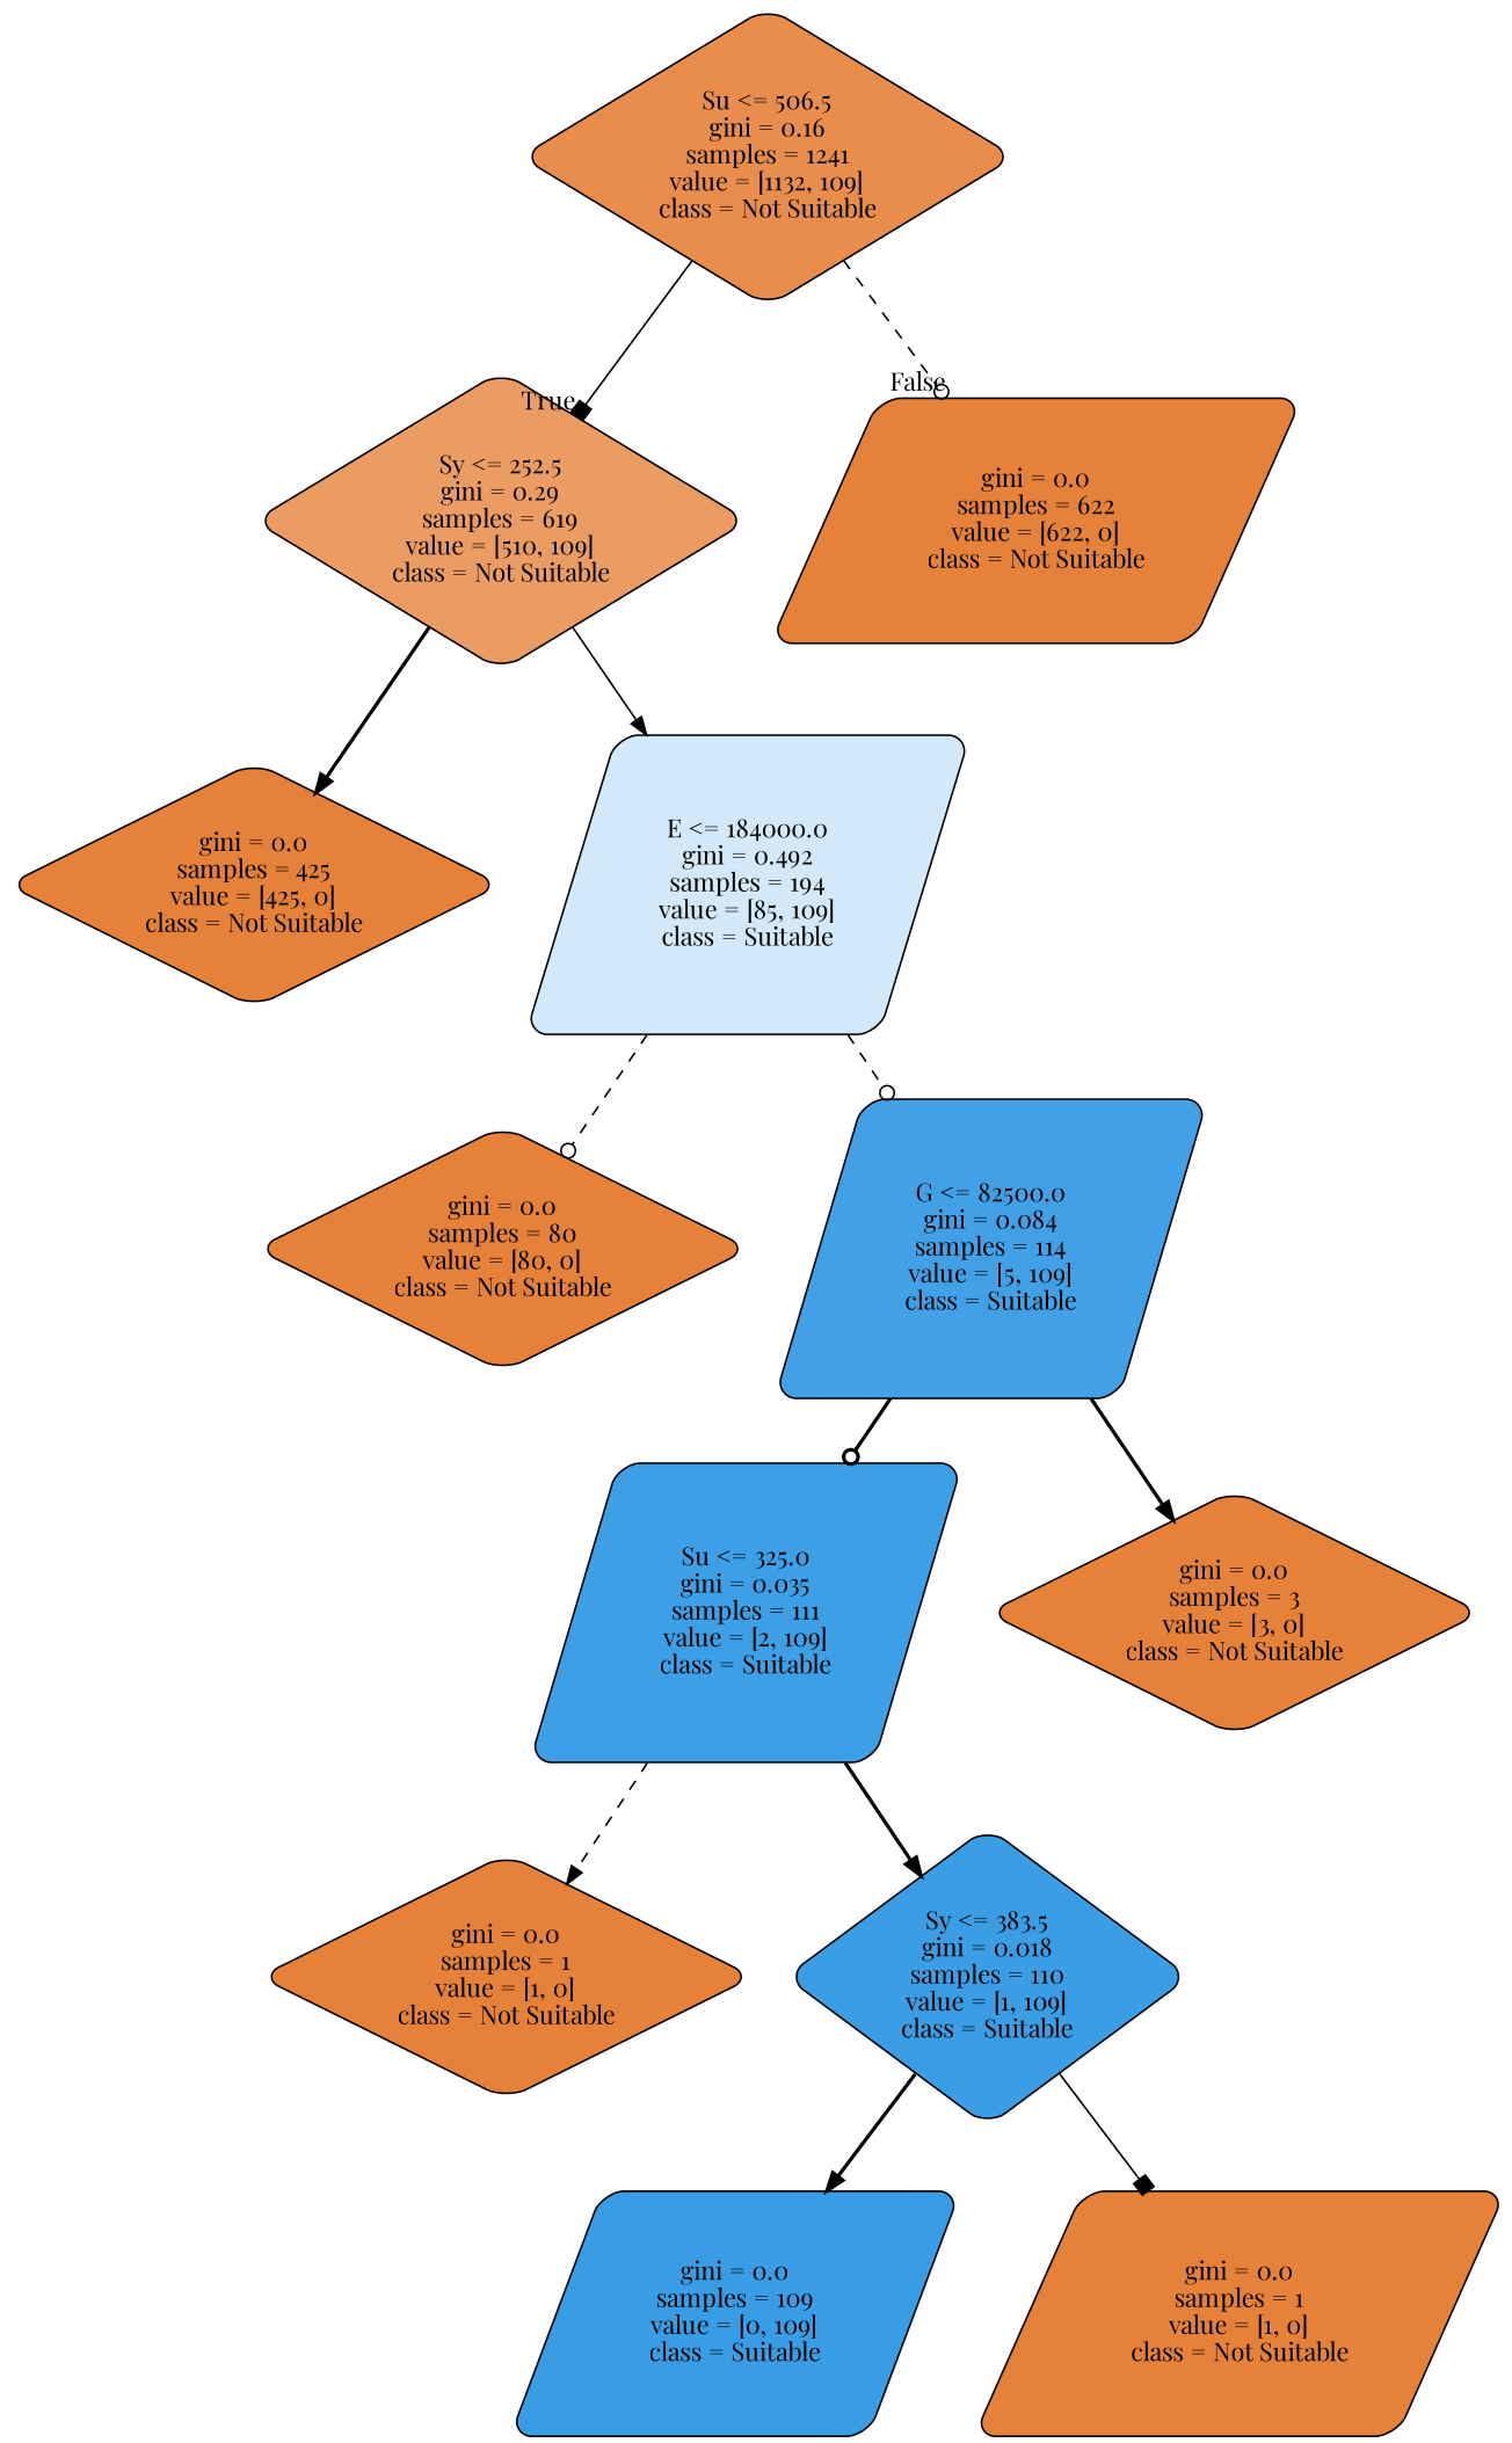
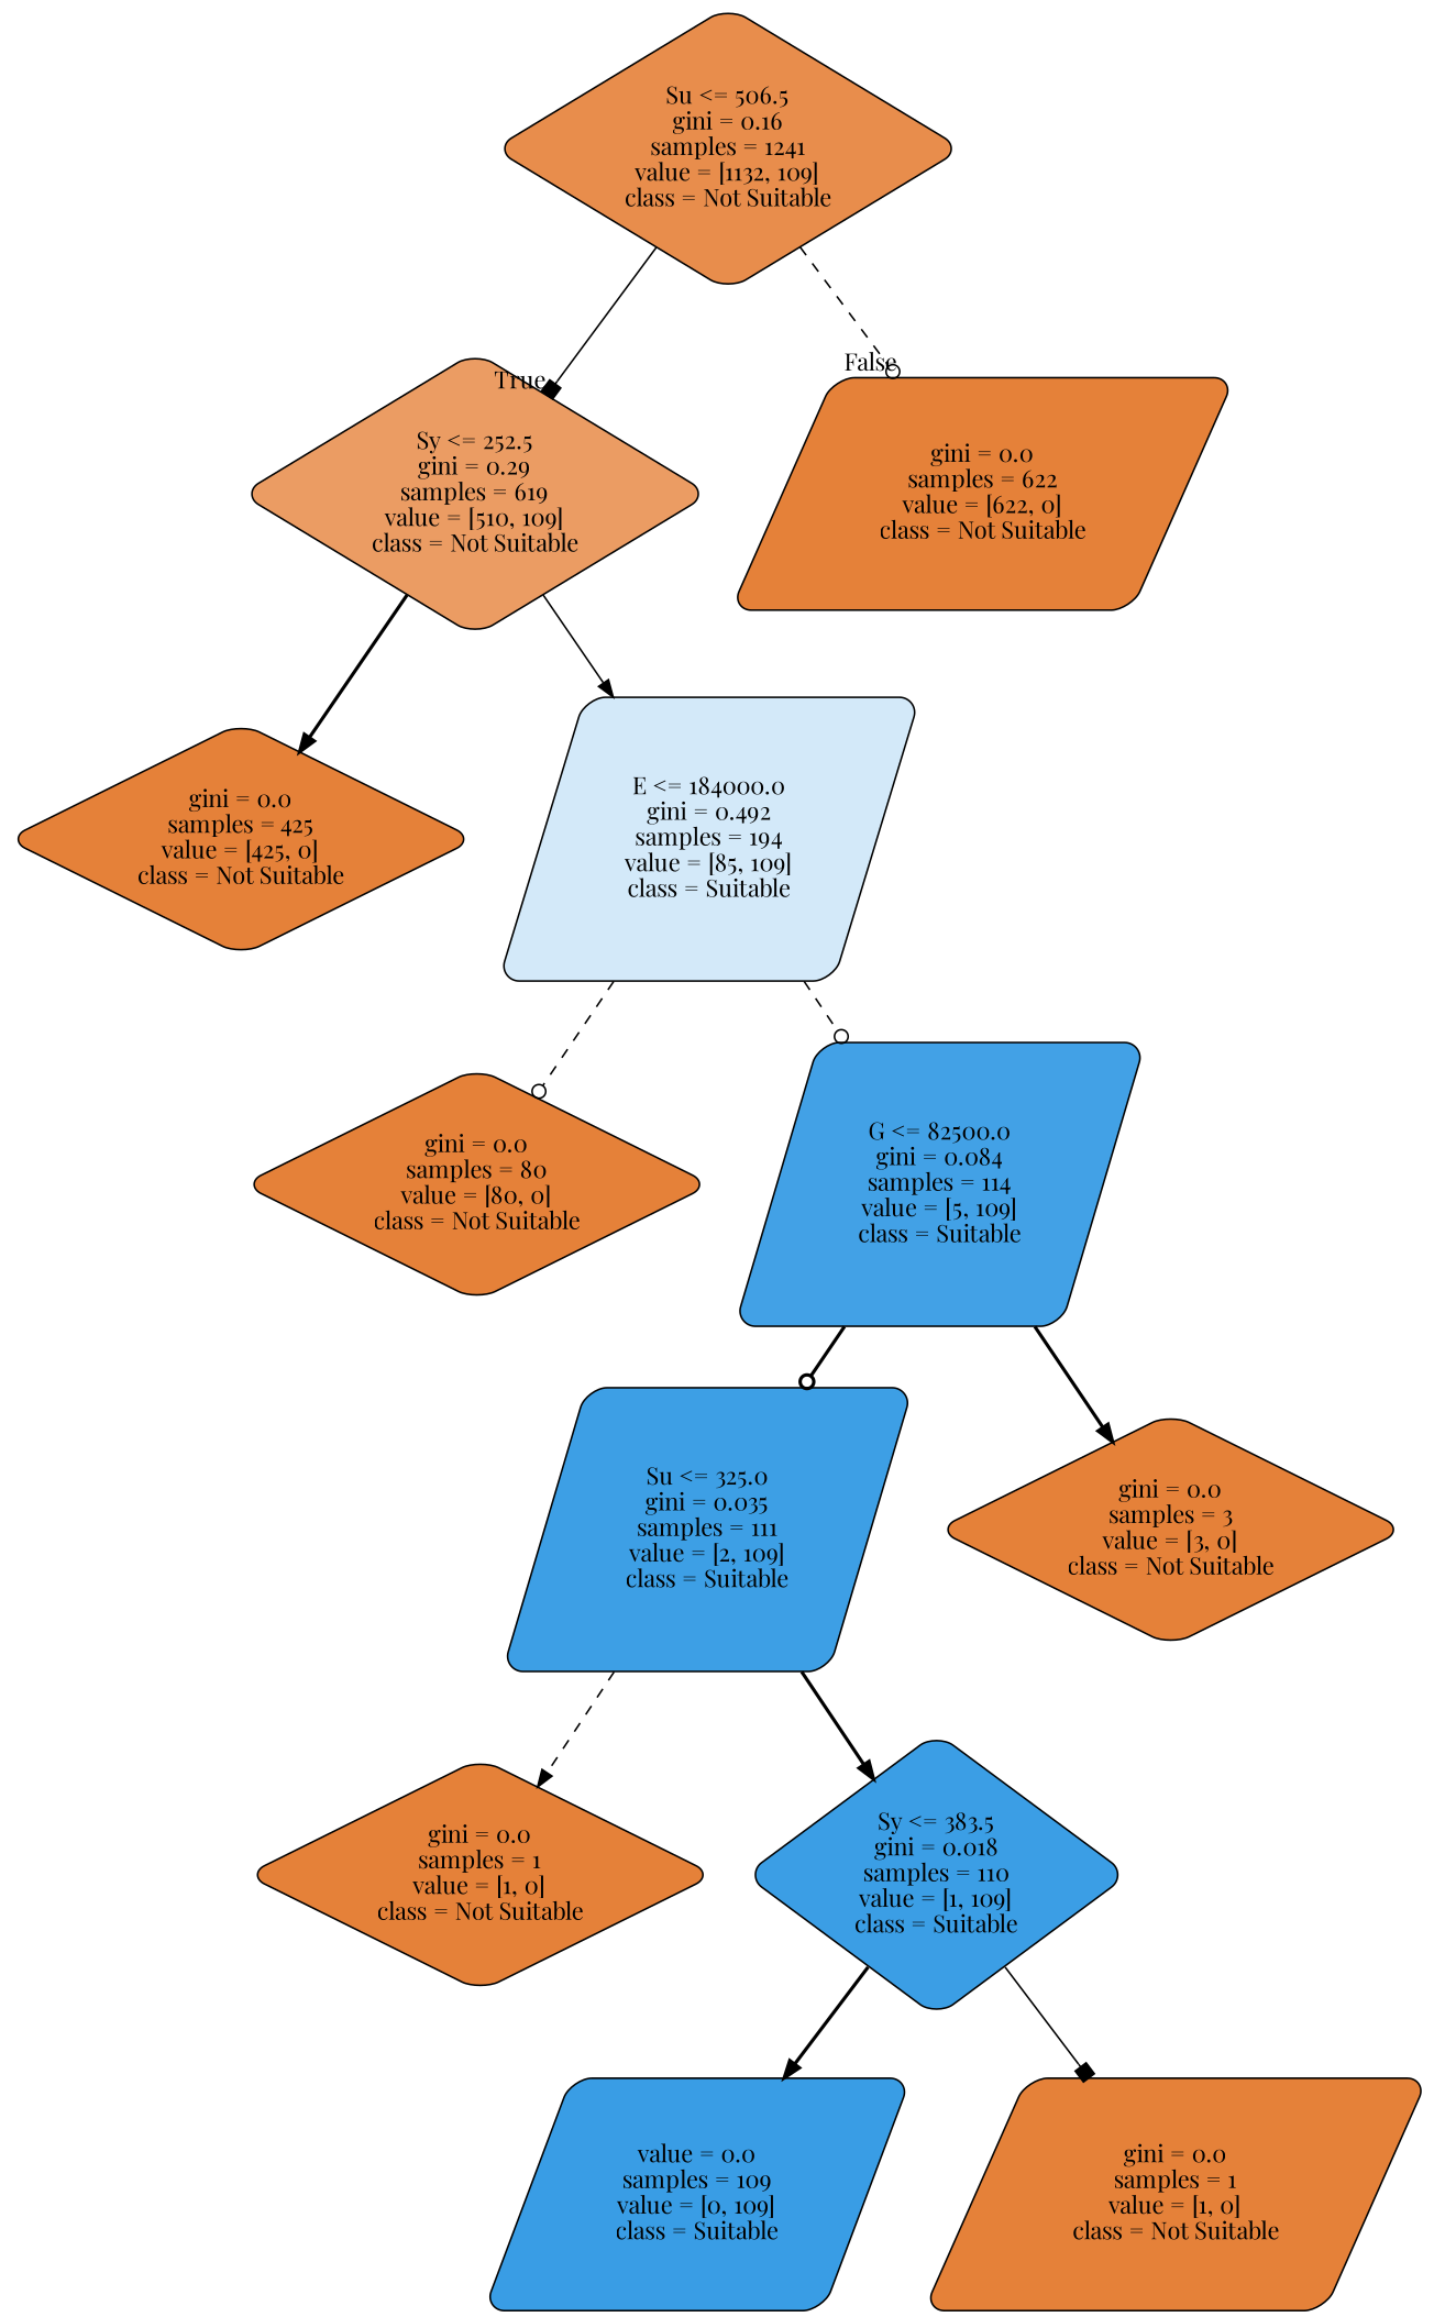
  digraph {
    fontname="Playfair Display"
    node [color=black fillcolor="#e58139" fontname="Playfair Display" shape=diamond style="filled, rounded"]
    edge [fontname="Playfair Display" style=bold arrowhead=normal]
    n1 [fillcolor="#e88d4c" label="Su <= 506.5\ngini = 0.16\nsamples = 1241\nvalue = [1132, 109]\nclass = Not Suitable"]
    n2 [fillcolor="#eb9c63" label="Sy <= 252.5\ngini = 0.29\nsamples = 619\nvalue = [510, 109]\nclass = Not Suitable"]
    n3 [label="gini = 0.0\nsamples = 622\nvalue = [622, 0]\nclass = Not Suitable" shape=parallelogram]
    n4 [label="gini = 0.0\nsamples = 425\nvalue = [425, 0]\nclass = Not Suitable"]
    n5 [fillcolor="#d3e9f9" label="E <= 184000.0\ngini = 0.492\nsamples = 194\nvalue = [85, 109]\nclass = Suitable" shape=parallelogram]
    n6 [label="gini = 0.0\nsamples = 80\nvalue = [80, 0]\nclass = Not Suitable"]
    n7 [fillcolor="#42a1e6" label="G <= 82500.0\ngini = 0.084\nsamples = 114\nvalue = [5, 109]\nclass = Suitable" shape=parallelogram]
    n8 [fillcolor="#3d9fe5" label="Su <= 325.0\ngini = 0.035\nsamples = 111\nvalue = [2, 109]\nclass = Suitable" shape=parallelogram]
    n9 [label="gini = 0.0\nsamples = 3\nvalue = [3, 0]\nclass = Not Suitable"]
    n10 [label="gini = 0.0\nsamples = 1\nvalue = [1, 0]\nclass = Not Suitable"]
    n11 [fillcolor="#3b9ee5" label="Sy <= 383.5\ngini = 0.018\nsamples = 110\nvalue = [1, 109]\nclass = Suitable"]
-   n12 [fillcolor="#399de5" label="gini = 0.0\nsamples = 109\nvalue = [0, 109]\nclass = Suitable" shape=parallelogram]
+   n12 [fillcolor="#399de5" label="value = 0.0\nsamples = 109\nvalue = [0, 109]\nclass = Suitable" shape=parallelogram]
    n13 [label="gini = 0.0\nsamples = 1\nvalue = [1, 0]\nclass = Not Suitable" shape=parallelogram]
    n1 -> n2 [headlabel=True labelangle=45 labeldistance=2.5 style=solid arrowhead=box]
    n1 -> n3 [headlabel=False labelangle=-45 labeldistance=2.5 style=dashed arrowhead=odot]
    n2 -> n4
    n2 -> n5 [style=solid]
    n5 -> n6 [style=dashed arrowhead=odot]
    n5 -> n7 [style=dashed arrowhead=odot]
    n7 -> n8 [arrowhead=odot]
    n7 -> n9
    n8 -> n10 [style=dashed]
    n8 -> n11
    n11 -> n12
    n11 -> n13 [style=solid arrowhead=box]
  }
